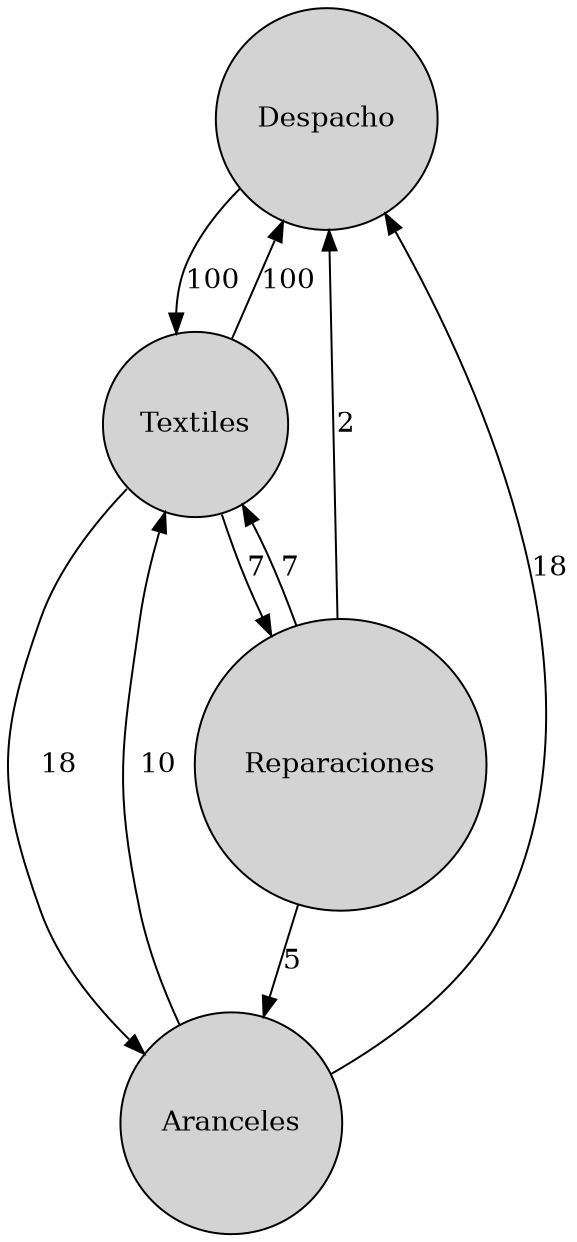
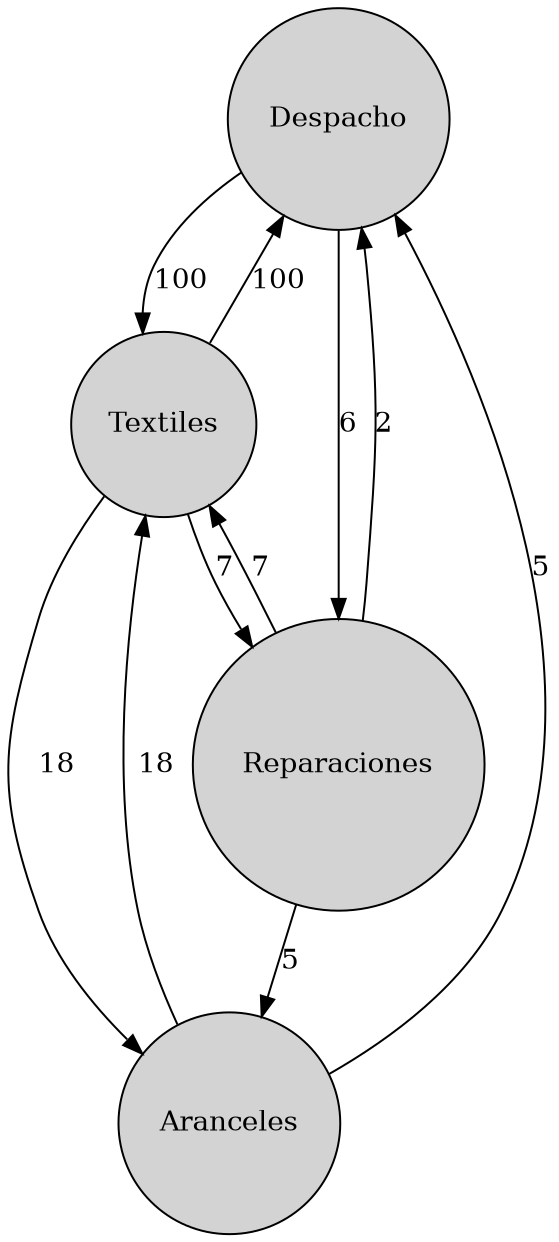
  digraph {
    node [fillcollor="#58D27A" shape=circle style=filled]
    Despacho
    Textiles
    Reparaciones
    Aranceles
    Despacho -> Textiles [label=100]
+   Despacho -> Reparaciones [label=6]
    Textiles -> Despacho [label=100]
    Textiles -> Reparaciones [label=7]
    Textiles -> Aranceles [label=18]
    Reparaciones -> Despacho [label=2]
    Reparaciones -> Textiles [label=7]
    Reparaciones -> Aranceles [label=5]
-   Aranceles -> Despacho [label=18]
-   Aranceles -> Textiles [label=10]
+   Aranceles -> Despacho [label=5]
+   Aranceles -> Textiles [label=18]
  }
